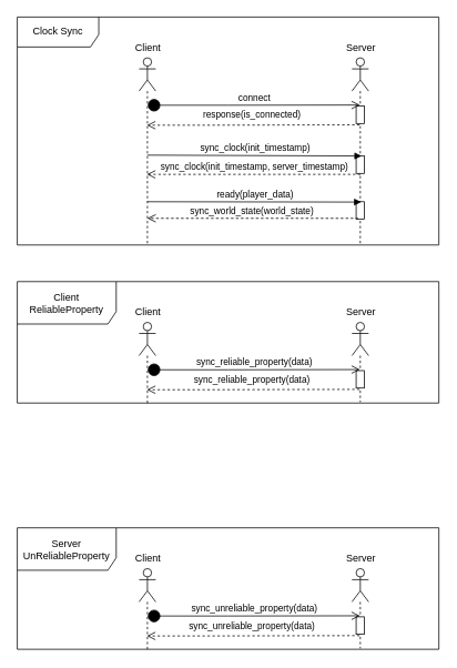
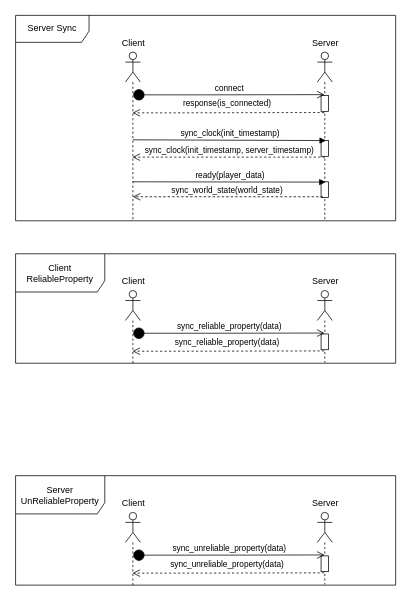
  <mxCell id="0" />
  <mxCell id="1" parent="0" />
- <mxCell id="2" value="Clock Sync" style="shape=umlFrame;whiteSpace=wrap;html=1;width=98;height=36;" vertex="1" parent="1"><mxGeometry width="507" height="274" as="geometry" x="20" y="20" /></mxCell>
+ <mxCell id="2" value="Server Sync" style="shape=umlFrame;whiteSpace=wrap;html=1;width=98;height=36;" vertex="1" parent="1"><mxGeometry width="507" height="274" as="geometry" x="20" y="20" /></mxCell>
  <mxCell id="3" value="" style="shape=umlLifeline;participant=umlActor;perimeter=lifelinePerimeter;whiteSpace=wrap;html=1;container=1;collapsible=0;recursiveResize=0;verticalAlign=top;spacingTop=36;outlineConnect=0;" vertex="1" parent="1"><mxGeometry x="166.5" y="69" width="20" height="226" as="geometry" /></mxCell>
  <mxCell id="4" value="Client" style="text;html=1;align=center;verticalAlign=middle;resizable=0;points=[];autosize=1;strokeColor=none;fillColor=none;" vertex="1" parent="1"><mxGeometry x="156" y="48" width="41" height="18" as="geometry" /></mxCell>
  <mxCell id="5" value="" style="shape=umlLifeline;participant=umlActor;perimeter=lifelinePerimeter;whiteSpace=wrap;html=1;container=1;collapsible=0;recursiveResize=0;verticalAlign=top;spacingTop=36;outlineConnect=0;" vertex="1" parent="1"><mxGeometry x="422.5" y="69" width="20" height="225" as="geometry" /></mxCell>
  <mxCell id="6" value="" style="html=1;points=[];perimeter=orthogonalPerimeter;" vertex="1" parent="5"><mxGeometry x="5" y="173" width="10" height="21" as="geometry" /></mxCell>
  <mxCell id="7" value="ready(player_data)" style="html=1;verticalAlign=bottom;endArrow=block;entryX=0.607;entryY=0.02;rounded=0;entryDx=0;entryDy=0;entryPerimeter=0;" edge="1" parent="5" target="6"><mxGeometry relative="1" as="geometry"><mxPoint x="-245.976" y="173" as="sourcePoint" /><mxPoint x="7.5" y="173" as="targetPoint" /></mxGeometry></mxCell>
  <mxCell id="8" value="return" style="html=1;verticalAlign=bottom;endArrow=open;dashed=1;endSize=8;exitX=0;exitY=0.95;rounded=0;" edge="1" parent="5"><mxGeometry relative="1" as="geometry"><mxPoint x="-245.976" y="192.95" as="targetPoint" /><mxPoint x="7.5" y="192.95" as="sourcePoint" /></mxGeometry></mxCell>
  <mxCell id="9" value="" style="html=1;points=[];perimeter=orthogonalPerimeter;" vertex="1" parent="5"><mxGeometry x="5" y="118" width="10" height="21" as="geometry" /></mxCell>
  <mxCell id="10" value="" style="html=1;points=[];perimeter=orthogonalPerimeter;" vertex="1" parent="5"><mxGeometry x="5" y="58" width="10" height="21" as="geometry" /></mxCell>
  <mxCell id="11" value="Server" style="text;html=1;align=center;verticalAlign=middle;resizable=0;points=[];autosize=1;strokeColor=none;fillColor=none;" vertex="1" parent="1"><mxGeometry x="410" y="48" width="45" height="18" as="geometry" /></mxCell>
  <mxCell id="12" value="connect" style="html=1;verticalAlign=bottom;startArrow=circle;startFill=1;endArrow=open;startSize=6;endSize=8;rounded=0;entryX=0.464;entryY=-0.059;entryDx=0;entryDy=0;entryPerimeter=0;" edge="1" parent="1" target="10"><mxGeometry width="80" relative="1" as="geometry"><mxPoint x="176.524" y="126" as="sourcePoint" /><mxPoint x="432" y="126" as="targetPoint" /><Array as="points"><mxPoint x="273" y="126" /></Array></mxGeometry></mxCell>
  <mxCell id="13" value="response(is_connected)" style="html=1;verticalAlign=bottom;endArrow=open;dashed=1;endSize=8;rounded=0;exitX=0.417;exitY=1.075;exitDx=0;exitDy=0;exitPerimeter=0;" edge="1" parent="1" source="10" target="3"><mxGeometry x="0.016" y="-3" relative="1" as="geometry"><mxPoint x="432" y="153" as="sourcePoint" /><mxPoint x="176.524" y="153" as="targetPoint" /><Array as="points"><mxPoint x="245" y="150" /></Array><mxPoint as="offset" /></mxGeometry></mxCell>
  <mxCell id="14" value="sync_clock(init_timestamp)" style="html=1;verticalAlign=bottom;endArrow=block;rounded=0;entryX=0.65;entryY=0;entryDx=0;entryDy=0;entryPerimeter=0;" edge="1" parent="1" target="9"><mxGeometry width="80" relative="1" as="geometry"><mxPoint x="176.524" y="186" as="sourcePoint" /><mxPoint x="432" y="186" as="targetPoint" /></mxGeometry></mxCell>
  <mxCell id="15" value="sync_clock(init_timestamp, server_timestamp)" style="html=1;verticalAlign=bottom;endArrow=open;dashed=1;endSize=8;rounded=0;exitX=0.512;exitY=1.052;exitDx=0;exitDy=0;exitPerimeter=0;" edge="1" parent="1" source="9" target="3"><mxGeometry relative="1" as="geometry"><mxPoint x="432" y="212" as="sourcePoint" /><mxPoint x="176.524" y="212" as="targetPoint" /></mxGeometry></mxCell>
  <mxCell id="16" value="sync_world_state(world_state)" style="html=1;verticalAlign=bottom;endArrow=open;dashed=1;endSize=8;exitX=0;exitY=0.95;rounded=0;strokeWidth=0;" edge="1" source="6" parent="1" target="3"><mxGeometry relative="1" as="geometry"><mxPoint x="231" y="349" as="targetPoint" /></mxGeometry></mxCell>
  <mxCell id="17" value="Client ReliableProperty" style="shape=umlFrame;whiteSpace=wrap;html=1;width=119;height=51;" vertex="1" parent="1"><mxGeometry y="338" width="507" height="146" as="geometry" x="20" /></mxCell>
  <mxCell id="18" value="" style="shape=umlLifeline;participant=umlActor;perimeter=lifelinePerimeter;whiteSpace=wrap;html=1;container=1;collapsible=0;recursiveResize=0;verticalAlign=top;spacingTop=36;outlineConnect=0;" vertex="1" parent="1"><mxGeometry x="166.5" y="387" width="20" height="98" as="geometry" /></mxCell>
  <mxCell id="19" value="Client" style="text;html=1;align=center;verticalAlign=middle;resizable=0;points=[];autosize=1;strokeColor=none;fillColor=none;" vertex="1" parent="1"><mxGeometry x="156" y="366" width="41" height="18" as="geometry" /></mxCell>
  <mxCell id="20" value="" style="shape=umlLifeline;participant=umlActor;perimeter=lifelinePerimeter;whiteSpace=wrap;html=1;container=1;collapsible=0;recursiveResize=0;verticalAlign=top;spacingTop=36;outlineConnect=0;" vertex="1" parent="1"><mxGeometry x="422.5" y="387" width="20" height="96" as="geometry" /></mxCell>
  <mxCell id="21" value="" style="html=1;points=[];perimeter=orthogonalPerimeter;" vertex="1" parent="20"><mxGeometry x="5" y="58" width="10" height="21" as="geometry" /></mxCell>
  <mxCell id="22" value="Server" style="text;html=1;align=center;verticalAlign=middle;resizable=0;points=[];autosize=1;strokeColor=none;fillColor=none;" vertex="1" parent="1"><mxGeometry x="410" y="366" width="45" height="18" as="geometry" /></mxCell>
  <mxCell id="23" value="sync_reliable_property(data)" style="html=1;verticalAlign=bottom;startArrow=circle;startFill=1;endArrow=open;startSize=6;endSize=8;rounded=0;entryX=0.464;entryY=-0.059;entryDx=0;entryDy=0;entryPerimeter=0;" edge="1" parent="1" target="21"><mxGeometry width="80" relative="1" as="geometry"><mxPoint x="176.524" y="444" as="sourcePoint" /><mxPoint x="432" y="444" as="targetPoint" /><Array as="points"><mxPoint x="273" y="444" /></Array></mxGeometry></mxCell>
  <mxCell id="24" value="sync_reliable_property(data)" style="html=1;verticalAlign=bottom;endArrow=open;dashed=1;endSize=8;rounded=0;exitX=0.417;exitY=1.075;exitDx=0;exitDy=0;exitPerimeter=0;" edge="1" parent="1" source="21" target="18"><mxGeometry x="0.016" y="-3" relative="1" as="geometry"><mxPoint x="432" y="471" as="sourcePoint" /><mxPoint x="176.524" y="471" as="targetPoint" /><Array as="points"><mxPoint x="245" y="468" /></Array><mxPoint as="offset" /></mxGeometry></mxCell>
  <mxCell id="25" value="Server UnReliableProperty" style="shape=umlFrame;whiteSpace=wrap;html=1;width=119;height=51;" vertex="1" parent="1"><mxGeometry y="634" width="507" height="146" as="geometry" x="20" /></mxCell>
  <mxCell id="26" value="" style="shape=umlLifeline;participant=umlActor;perimeter=lifelinePerimeter;whiteSpace=wrap;html=1;container=1;collapsible=0;recursiveResize=0;verticalAlign=top;spacingTop=36;outlineConnect=0;" vertex="1" parent="1"><mxGeometry x="166.5" y="683" width="20" height="98" as="geometry" /></mxCell>
  <mxCell id="27" value="Client" style="text;html=1;align=center;verticalAlign=middle;resizable=0;points=[];autosize=1;strokeColor=none;fillColor=none;" vertex="1" parent="1"><mxGeometry x="156" y="662" width="41" height="18" as="geometry" /></mxCell>
  <mxCell id="28" value="" style="shape=umlLifeline;participant=umlActor;perimeter=lifelinePerimeter;whiteSpace=wrap;html=1;container=1;collapsible=0;recursiveResize=0;verticalAlign=top;spacingTop=36;outlineConnect=0;" vertex="1" parent="1"><mxGeometry x="422.5" y="683" width="20" height="96" as="geometry" /></mxCell>
  <mxCell id="29" value="" style="html=1;points=[];perimeter=orthogonalPerimeter;" vertex="1" parent="28"><mxGeometry x="5" y="58" width="10" height="21" as="geometry" /></mxCell>
  <mxCell id="30" value="Server" style="text;html=1;align=center;verticalAlign=middle;resizable=0;points=[];autosize=1;strokeColor=none;fillColor=none;" vertex="1" parent="1"><mxGeometry x="410" y="662" width="45" height="18" as="geometry" /></mxCell>
  <mxCell id="31" value="sync_unreliable_property(data)" style="html=1;verticalAlign=bottom;startArrow=circle;startFill=1;endArrow=open;startSize=6;endSize=8;rounded=0;entryX=0.464;entryY=-0.059;entryDx=0;entryDy=0;entryPerimeter=0;" edge="1" parent="1" target="29"><mxGeometry width="80" relative="1" as="geometry"><mxPoint x="176.524" y="740" as="sourcePoint" /><mxPoint x="432" y="740" as="targetPoint" /><Array as="points"><mxPoint x="273" y="740" /></Array></mxGeometry></mxCell>
  <mxCell id="32" value="sync_unreliable_property(data)" style="html=1;verticalAlign=bottom;endArrow=open;dashed=1;endSize=8;rounded=0;exitX=0.417;exitY=1.075;exitDx=0;exitDy=0;exitPerimeter=0;" edge="1" parent="1" source="29" target="26"><mxGeometry x="0.016" y="-3" relative="1" as="geometry"><mxPoint x="432" y="767" as="sourcePoint" /><mxPoint x="176.524" y="767" as="targetPoint" /><Array as="points"><mxPoint x="245" y="764" /></Array><mxPoint as="offset" /></mxGeometry></mxCell>
